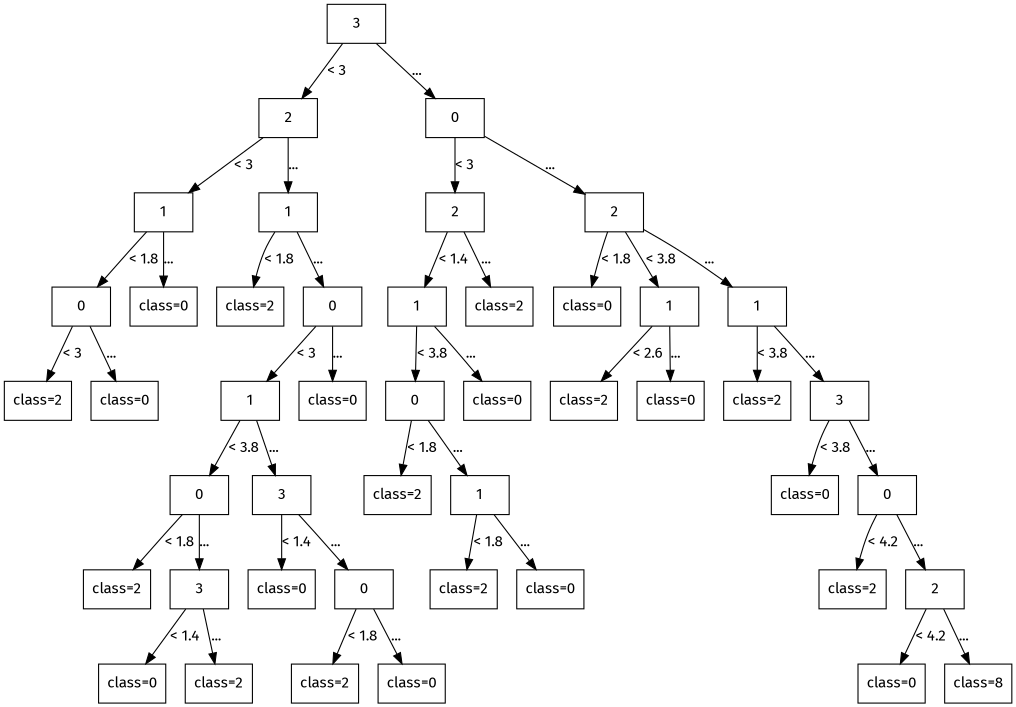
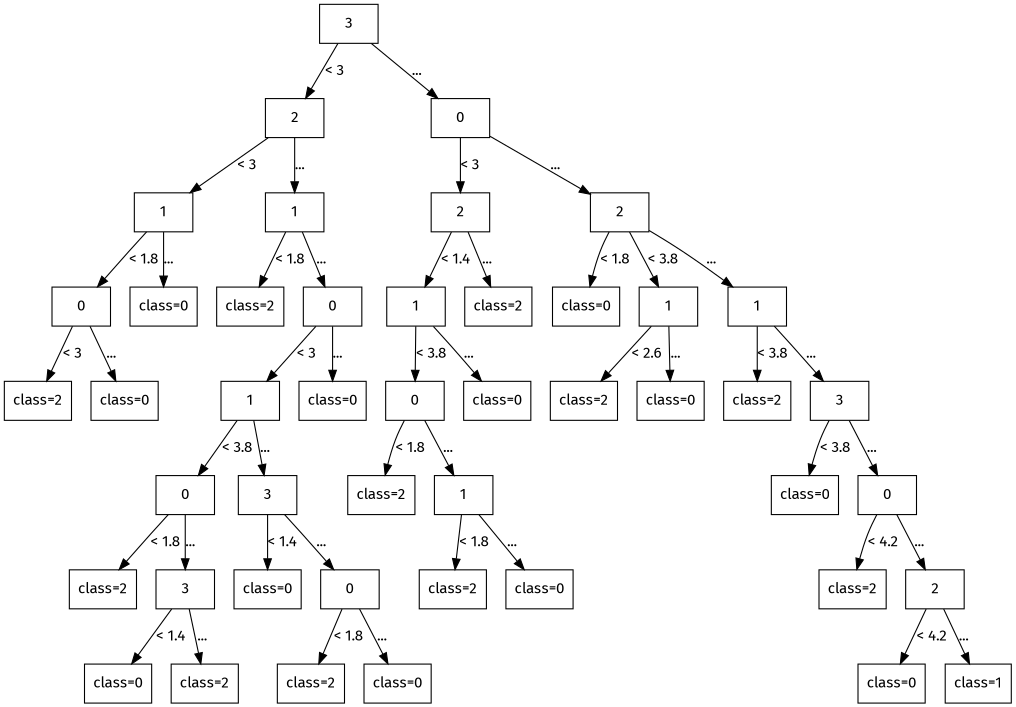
  digraph {
    fontname="Fira Sans"
    node [shape=box fontname="Fira Sans"]
    edge [fontname="Fira Sans"]
    n1 [label=3]
    n2 [label=2]
    n3 [label=0]
    n4 [label=1]
    n5 [label=1]
    n6 [label=2]
    n7 [label=2]
    n8 [label=0]
    n9 [label="class=0"]
    n10 [label="class=2"]
    n11 [label=0]
    n12 [label=1]
    n13 [label="class=2"]
    n14 [label="class=0"]
    n15 [label=1]
    n16 [label=1]
    n17 [label="class=2"]
    n18 [label="class=0"]
    n19 [label=1]
    n20 [label="class=0"]
    n21 [label=0]
    n22 [label="class=0"]
    n23 [label="class=2"]
    n24 [label="class=0"]
    n25 [label="class=2"]
    n26 [label=3]
    n27 [label=0]
    n28 [label=3]
    n29 [label="class=2"]
    n30 [label=1]
    n31 [label="class=0"]
    n32 [label=0]
    n33 [label="class=2"]
    n34 [label=3]
    n35 [label="class=0"]
    n36 [label=0]
    n37 [label="class=2"]
    n38 [label="class=0"]
    n39 [label="class=2"]
    n40 [label=2]
    n41 [label="class=0"]
    n42 [label="class=2"]
    n43 [label="class=2"]
    n44 [label="class=0"]
    n45 [label="class=0"]
-   n46 [label="class=8"]
+   n46 [label="class=1"]
    n1 -> n2 [label="< 3"]
    n1 -> n3 [label="..."]
    n2 -> n4 [label="< 3"]
    n2 -> n5 [label="..."]
    n3 -> n6 [label="< 3"]
    n3 -> n7 [label="..."]
    n4 -> n8 [label="< 1.8"]
    n4 -> n9 [label="..."]
    n5 -> n10 [label="< 1.8"]
    n5 -> n11 [label="..."]
    n6 -> n12 [label="< 1.4"]
    n6 -> n13 [label="..."]
    n7 -> n14 [label="< 1.8"]
    n7 -> n15 [label="< 3.8"]
    n7 -> n16 [label="..."]
    n8 -> n17 [label="< 3"]
    n8 -> n18 [label="..."]
    n11 -> n19 [label="< 3"]
    n11 -> n20 [label="..."]
    n12 -> n21 [label="< 3.8"]
    n12 -> n22 [label="..."]
    n15 -> n23 [label="< 2.6"]
    n15 -> n24 [label="..."]
    n16 -> n25 [label="< 3.8"]
    n16 -> n26 [label="..."]
    n19 -> n27 [label="< 3.8"]
    n19 -> n28 [label="..."]
    n21 -> n29 [label="< 1.8"]
    n21 -> n30 [label="..."]
    n26 -> n31 [label="< 3.8"]
    n26 -> n32 [label="..."]
    n27 -> n33 [label="< 1.8"]
    n27 -> n34 [label="..."]
    n28 -> n35 [label="< 1.4"]
    n28 -> n36 [label="..."]
    n30 -> n37 [label="< 1.8"]
    n30 -> n38 [label="..."]
    n32 -> n39 [label="< 4.2"]
    n32 -> n40 [label="..."]
    n34 -> n41 [label="< 1.4"]
    n34 -> n42 [label="..."]
    n36 -> n43 [label="< 1.8"]
    n36 -> n44 [label="..."]
    n40 -> n45 [label="< 4.2"]
    n40 -> n46 [label="..."]
  }
